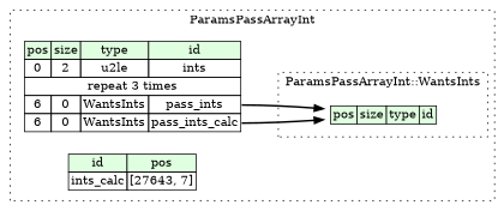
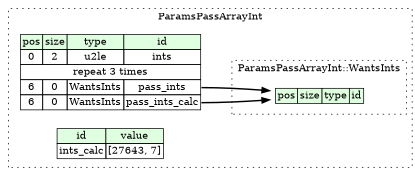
  digraph {
    rankdir=LR
    node [shape=plaintext]
    edge [style=bold]
    n1 [label=<<TABLE BORDER="0" CELLBORDER="1" CELLSPACING="0"> 				<TR><TD BGCOLOR="#E0FFE0">pos</TD><TD BGCOLOR="#E0FFE0">size</TD><TD BGCOLOR="#E0FFE0">type</TD><TD BGCOLOR="#E0FFE0">id</TD></TR> 			</TABLE>>]
    n2 [label=<<TABLE BORDER="0" CELLBORDER="1" CELLSPACING="0"> 			<TR><TD BGCOLOR="#E0FFE0">pos</TD><TD BGCOLOR="#E0FFE0">size</TD><TD BGCOLOR="#E0FFE0">type</TD><TD BGCOLOR="#E0FFE0">id</TD></TR> 			<TR><TD PORT="ints_pos">0</TD><TD PORT="ints_size">2</TD><TD>u2le</TD><TD PORT="ints_type">ints</TD></TR> 			<TR><TD COLSPAN="4" PORT="ints__repeat">repeat 3 times</TD></TR> 			<TR><TD PORT="pass_ints_pos">6</TD><TD PORT="pass_ints_size">0</TD><TD>WantsInts</TD><TD PORT="pass_ints_type">pass_ints</TD></TR> 			<TR><TD PORT="pass_ints_calc_pos">6</TD><TD PORT="pass_ints_calc_size">0</TD><TD>WantsInts</TD><TD PORT="pass_ints_calc_type">pass_ints_calc</TD></TR> 		</TABLE>>]
-   n3 [label=<<TABLE BORDER="0" CELLBORDER="1" CELLSPACING="0"> 			<TR><TD BGCOLOR="#E0FFE0">id</TD><TD BGCOLOR="#E0FFE0">pos</TD></TR> 			<TR><TD>ints_calc</TD><TD>[27643, 7]</TD></TR> 		</TABLE>>]
+   n3 [label=<<TABLE BORDER="0" CELLBORDER="1" CELLSPACING="0"> 			<TR><TD BGCOLOR="#E0FFE0">id</TD><TD BGCOLOR="#E0FFE0">value</TD></TR> 			<TR><TD>ints_calc</TD><TD>[27643, 7]</TD></TR> 		</TABLE>>]
    subgraph cluster_1 {
      label=ParamsPassArrayInt
      style=dotted
      n2
      n3
      subgraph cluster_2 {
        label="ParamsPassArrayInt::WantsInts"
        style=dotted
        n1
      }
    }
    n2 -> n1 [tailport=pass_ints_type]
    n2 -> n1 [tailport=pass_ints_calc_type]
  }
